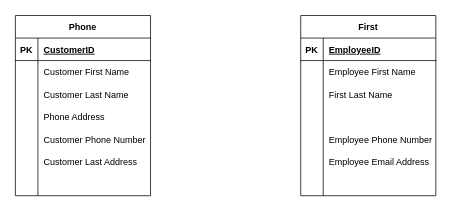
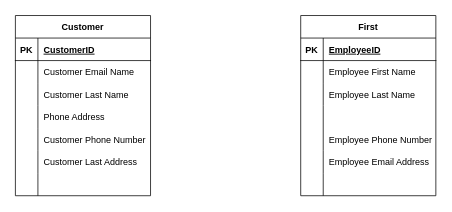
  <mxCell id="0" />
  <mxCell id="1" parent="0" />
  <mxCell id="2" value="First" style="shape=table;startSize=30;container=1;collapsible=1;childLayout=tableLayout;fixedRows=1;rowLines=0;fontStyle=1;align=center;resizeLast=1;" vertex="1" parent="1"><mxGeometry x="400" y="20" width="180" height="240" as="geometry" /></mxCell>
  <mxCell id="3" value="" style="shape=partialRectangle;collapsible=0;dropTarget=0;pointerEvents=0;fillColor=none;top=0;left=0;bottom=1;right=0;points=[[0,0.5],[1,0.5]];portConstraint=eastwest;" vertex="1" parent="2"><mxGeometry y="30" width="180" height="30" as="geometry" /></mxCell>
  <mxCell id="4" value="PK" style="shape=partialRectangle;connectable=0;fillColor=none;top=0;left=0;bottom=0;right=0;fontStyle=1;overflow=hidden;" vertex="1" parent="3"><mxGeometry width="30" height="30" as="geometry" /></mxCell>
  <mxCell id="5" value="EmployeeID" style="shape=partialRectangle;connectable=0;fillColor=none;top=0;left=0;bottom=0;right=0;align=left;spacingLeft=6;fontStyle=5;overflow=hidden;" vertex="1" parent="3"><mxGeometry x="30" width="150" height="30" as="geometry" /></mxCell>
  <mxCell id="6" value="" style="shape=partialRectangle;collapsible=0;dropTarget=0;pointerEvents=0;fillColor=none;top=0;left=0;bottom=0;right=0;points=[[0,0.5],[1,0.5]];portConstraint=eastwest;" vertex="1" parent="2"><mxGeometry y="60" width="180" height="30" as="geometry" /></mxCell>
  <mxCell id="7" value="" style="shape=partialRectangle;connectable=0;fillColor=none;top=0;left=0;bottom=0;right=0;editable=1;overflow=hidden;" vertex="1" parent="6"><mxGeometry width="30" height="30" as="geometry" /></mxCell>
  <mxCell id="8" value="Employee First Name" style="shape=partialRectangle;connectable=0;fillColor=none;top=0;left=0;bottom=0;right=0;align=left;spacingLeft=6;overflow=hidden;" vertex="1" parent="6"><mxGeometry x="30" width="150" height="30" as="geometry" /></mxCell>
  <mxCell id="9" value="" style="shape=partialRectangle;collapsible=0;dropTarget=0;pointerEvents=0;fillColor=none;top=0;left=0;bottom=0;right=0;points=[[0,0.5],[1,0.5]];portConstraint=eastwest;" vertex="1" parent="2"><mxGeometry y="90" width="180" height="30" as="geometry" /></mxCell>
  <mxCell id="10" value="" style="shape=partialRectangle;connectable=0;fillColor=none;top=0;left=0;bottom=0;right=0;editable=1;overflow=hidden;" vertex="1" parent="9"><mxGeometry width="30" height="30" as="geometry" /></mxCell>
- <mxCell id="11" value="First Last Name" style="shape=partialRectangle;connectable=0;fillColor=none;top=0;left=0;bottom=0;right=0;align=left;spacingLeft=6;overflow=hidden;" vertex="1" parent="9"><mxGeometry x="30" width="150" height="30" as="geometry" /></mxCell>
+ <mxCell id="11" value="Employee Last Name" style="shape=partialRectangle;connectable=0;fillColor=none;top=0;left=0;bottom=0;right=0;align=left;spacingLeft=6;overflow=hidden;" vertex="1" parent="9"><mxGeometry x="30" width="150" height="30" as="geometry" /></mxCell>
  <mxCell id="12" value="" style="shape=partialRectangle;collapsible=0;dropTarget=0;pointerEvents=0;fillColor=none;top=0;left=0;bottom=0;right=0;points=[[0,0.5],[1,0.5]];portConstraint=eastwest;" vertex="1" parent="2"><mxGeometry y="120" width="180" height="30" as="geometry" /></mxCell>
  <mxCell id="13" value="" style="shape=partialRectangle;connectable=0;fillColor=none;top=0;left=0;bottom=0;right=0;editable=1;overflow=hidden;" vertex="1" parent="12"><mxGeometry width="30" height="30" as="geometry" /></mxCell>
  <mxCell id="14" value="" style="shape=partialRectangle;collapsible=0;dropTarget=0;pointerEvents=0;fillColor=none;top=0;left=0;bottom=0;right=0;points=[[0,0.5],[1,0.5]];portConstraint=eastwest;" vertex="1" parent="2"><mxGeometry y="150" width="180" height="30" as="geometry" /></mxCell>
  <mxCell id="15" value="" style="shape=partialRectangle;connectable=0;fillColor=none;top=0;left=0;bottom=0;right=0;editable=1;overflow=hidden;" vertex="1" parent="14"><mxGeometry width="30" height="30" as="geometry" /></mxCell>
  <mxCell id="16" value="Employee Phone Number" style="shape=partialRectangle;connectable=0;fillColor=none;top=0;left=0;bottom=0;right=0;align=left;spacingLeft=6;overflow=hidden;" vertex="1" parent="14"><mxGeometry x="30" width="150" height="30" as="geometry" /></mxCell>
  <mxCell id="17" value="" style="shape=partialRectangle;collapsible=0;dropTarget=0;pointerEvents=0;fillColor=none;top=0;left=0;bottom=0;right=0;points=[[0,0.5],[1,0.5]];portConstraint=eastwest;" vertex="1" parent="2"><mxGeometry y="180" width="180" height="30" as="geometry" /></mxCell>
  <mxCell id="18" value="" style="shape=partialRectangle;connectable=0;fillColor=none;top=0;left=0;bottom=0;right=0;editable=1;overflow=hidden;" vertex="1" parent="17"><mxGeometry width="30" height="30" as="geometry" /></mxCell>
  <mxCell id="19" value="Employee Email Address" style="shape=partialRectangle;connectable=0;fillColor=none;top=0;left=0;bottom=0;right=0;align=left;spacingLeft=6;overflow=hidden;" vertex="1" parent="17"><mxGeometry x="30" width="150" height="30" as="geometry" /></mxCell>
  <mxCell id="20" value="" style="shape=partialRectangle;collapsible=0;dropTarget=0;pointerEvents=0;fillColor=none;top=0;left=0;bottom=0;right=0;points=[[0,0.5],[1,0.5]];portConstraint=eastwest;" vertex="1" parent="2"><mxGeometry y="210" width="180" height="30" as="geometry" /></mxCell>
  <mxCell id="21" value="" style="shape=partialRectangle;connectable=0;fillColor=none;top=0;left=0;bottom=0;right=0;editable=1;overflow=hidden;" vertex="1" parent="20"><mxGeometry width="30" height="30" as="geometry" /></mxCell>
  <mxCell id="22" value="" style="shape=partialRectangle;connectable=0;fillColor=none;top=0;left=0;bottom=0;right=0;align=left;spacingLeft=6;overflow=hidden;" vertex="1" parent="20"><mxGeometry x="30" width="150" height="30" as="geometry" /></mxCell>
- <mxCell id="23" value="Phone" style="shape=table;startSize=30;container=1;collapsible=1;childLayout=tableLayout;fixedRows=1;rowLines=0;fontStyle=1;align=center;resizeLast=1;" vertex="1" parent="1"><mxGeometry x="20" y="20" width="180" height="240" as="geometry" /></mxCell>
+ <mxCell id="23" value="Customer" style="shape=table;startSize=30;container=1;collapsible=1;childLayout=tableLayout;fixedRows=1;rowLines=0;fontStyle=1;align=center;resizeLast=1;" vertex="1" parent="1"><mxGeometry x="20" y="20" width="180" height="240" as="geometry" /></mxCell>
  <mxCell id="24" value="" style="shape=partialRectangle;collapsible=0;dropTarget=0;pointerEvents=0;fillColor=none;top=0;left=0;bottom=1;right=0;points=[[0,0.5],[1,0.5]];portConstraint=eastwest;" vertex="1" parent="23"><mxGeometry y="30" width="180" height="30" as="geometry" /></mxCell>
  <mxCell id="25" value="PK" style="shape=partialRectangle;connectable=0;fillColor=none;top=0;left=0;bottom=0;right=0;fontStyle=1;overflow=hidden;" vertex="1" parent="24"><mxGeometry width="30" height="30" as="geometry" /></mxCell>
  <mxCell id="26" value="CustomerID" style="shape=partialRectangle;connectable=0;fillColor=none;top=0;left=0;bottom=0;right=0;align=left;spacingLeft=6;fontStyle=5;overflow=hidden;" vertex="1" parent="24"><mxGeometry x="30" width="150" height="30" as="geometry" /></mxCell>
  <mxCell id="27" value="" style="shape=partialRectangle;collapsible=0;dropTarget=0;pointerEvents=0;fillColor=none;top=0;left=0;bottom=0;right=0;points=[[0,0.5],[1,0.5]];portConstraint=eastwest;" vertex="1" parent="23"><mxGeometry y="60" width="180" height="30" as="geometry" /></mxCell>
  <mxCell id="28" value="" style="shape=partialRectangle;connectable=0;fillColor=none;top=0;left=0;bottom=0;right=0;editable=1;overflow=hidden;" vertex="1" parent="27"><mxGeometry width="30" height="30" as="geometry" /></mxCell>
- <mxCell id="29" value="Customer First Name" style="shape=partialRectangle;connectable=0;fillColor=none;top=0;left=0;bottom=0;right=0;align=left;spacingLeft=6;overflow=hidden;" vertex="1" parent="27"><mxGeometry x="30" width="150" height="30" as="geometry" /></mxCell>
+ <mxCell id="29" value="Customer Email Name" style="shape=partialRectangle;connectable=0;fillColor=none;top=0;left=0;bottom=0;right=0;align=left;spacingLeft=6;overflow=hidden;" vertex="1" parent="27"><mxGeometry x="30" width="150" height="30" as="geometry" /></mxCell>
  <mxCell id="30" value="" style="shape=partialRectangle;collapsible=0;dropTarget=0;pointerEvents=0;fillColor=none;top=0;left=0;bottom=0;right=0;points=[[0,0.5],[1,0.5]];portConstraint=eastwest;" vertex="1" parent="23"><mxGeometry y="90" width="180" height="30" as="geometry" /></mxCell>
  <mxCell id="31" value="" style="shape=partialRectangle;connectable=0;fillColor=none;top=0;left=0;bottom=0;right=0;editable=1;overflow=hidden;" vertex="1" parent="30"><mxGeometry width="30" height="30" as="geometry" /></mxCell>
  <mxCell id="32" value="Customer Last Name" style="shape=partialRectangle;connectable=0;fillColor=none;top=0;left=0;bottom=0;right=0;align=left;spacingLeft=6;overflow=hidden;" vertex="1" parent="30"><mxGeometry x="30" width="150" height="30" as="geometry" /></mxCell>
  <mxCell id="33" value="" style="shape=partialRectangle;collapsible=0;dropTarget=0;pointerEvents=0;fillColor=none;top=0;left=0;bottom=0;right=0;points=[[0,0.5],[1,0.5]];portConstraint=eastwest;" vertex="1" parent="23"><mxGeometry y="120" width="180" height="30" as="geometry" /></mxCell>
  <mxCell id="34" value="" style="shape=partialRectangle;connectable=0;fillColor=none;top=0;left=0;bottom=0;right=0;editable=1;overflow=hidden;" vertex="1" parent="33"><mxGeometry width="30" height="30" as="geometry" /></mxCell>
  <mxCell id="35" value="Phone Address" style="shape=partialRectangle;connectable=0;fillColor=none;top=0;left=0;bottom=0;right=0;align=left;spacingLeft=6;overflow=hidden;" vertex="1" parent="33"><mxGeometry x="30" width="150" height="30" as="geometry" /></mxCell>
  <mxCell id="36" value="" style="shape=partialRectangle;collapsible=0;dropTarget=0;pointerEvents=0;fillColor=none;top=0;left=0;bottom=0;right=0;points=[[0,0.5],[1,0.5]];portConstraint=eastwest;" vertex="1" parent="23"><mxGeometry y="150" width="180" height="30" as="geometry" /></mxCell>
  <mxCell id="37" value="" style="shape=partialRectangle;connectable=0;fillColor=none;top=0;left=0;bottom=0;right=0;editable=1;overflow=hidden;" vertex="1" parent="36"><mxGeometry width="30" height="30" as="geometry" /></mxCell>
  <mxCell id="38" value="Customer Phone Number" style="shape=partialRectangle;connectable=0;fillColor=none;top=0;left=0;bottom=0;right=0;align=left;spacingLeft=6;overflow=hidden;" vertex="1" parent="36"><mxGeometry x="30" width="150" height="30" as="geometry" /></mxCell>
  <mxCell id="39" value="" style="shape=partialRectangle;collapsible=0;dropTarget=0;pointerEvents=0;fillColor=none;top=0;left=0;bottom=0;right=0;points=[[0,0.5],[1,0.5]];portConstraint=eastwest;" vertex="1" parent="23"><mxGeometry y="180" width="180" height="30" as="geometry" /></mxCell>
  <mxCell id="40" value="" style="shape=partialRectangle;connectable=0;fillColor=none;top=0;left=0;bottom=0;right=0;editable=1;overflow=hidden;" vertex="1" parent="39"><mxGeometry width="30" height="30" as="geometry" /></mxCell>
  <mxCell id="41" value="Customer Last Address" style="shape=partialRectangle;connectable=0;fillColor=none;top=0;left=0;bottom=0;right=0;align=left;spacingLeft=6;overflow=hidden;" vertex="1" parent="39"><mxGeometry x="30" width="150" height="30" as="geometry" /></mxCell>
  <mxCell id="42" value="" style="shape=partialRectangle;collapsible=0;dropTarget=0;pointerEvents=0;fillColor=none;top=0;left=0;bottom=0;right=0;points=[[0,0.5],[1,0.5]];portConstraint=eastwest;" vertex="1" parent="23"><mxGeometry y="210" width="180" height="30" as="geometry" /></mxCell>
  <mxCell id="43" value="" style="shape=partialRectangle;connectable=0;fillColor=none;top=0;left=0;bottom=0;right=0;editable=1;overflow=hidden;" vertex="1" parent="42"><mxGeometry width="30" height="30" as="geometry" /></mxCell>
  <mxCell id="44" value="" style="shape=partialRectangle;connectable=0;fillColor=none;top=0;left=0;bottom=0;right=0;align=left;spacingLeft=6;overflow=hidden;" vertex="1" parent="42"><mxGeometry x="30" width="150" height="30" as="geometry" /></mxCell>
